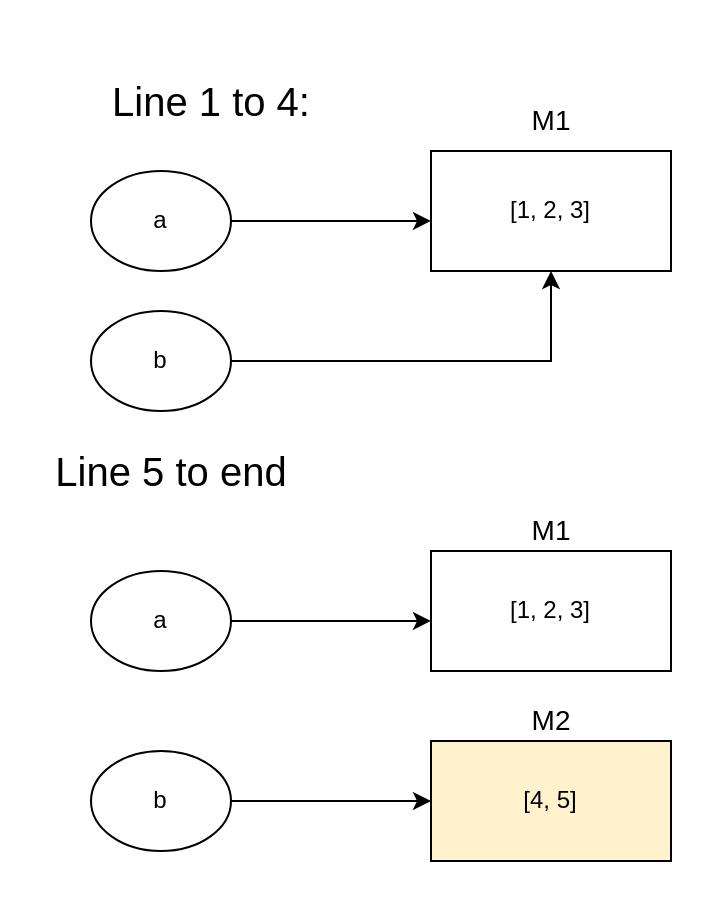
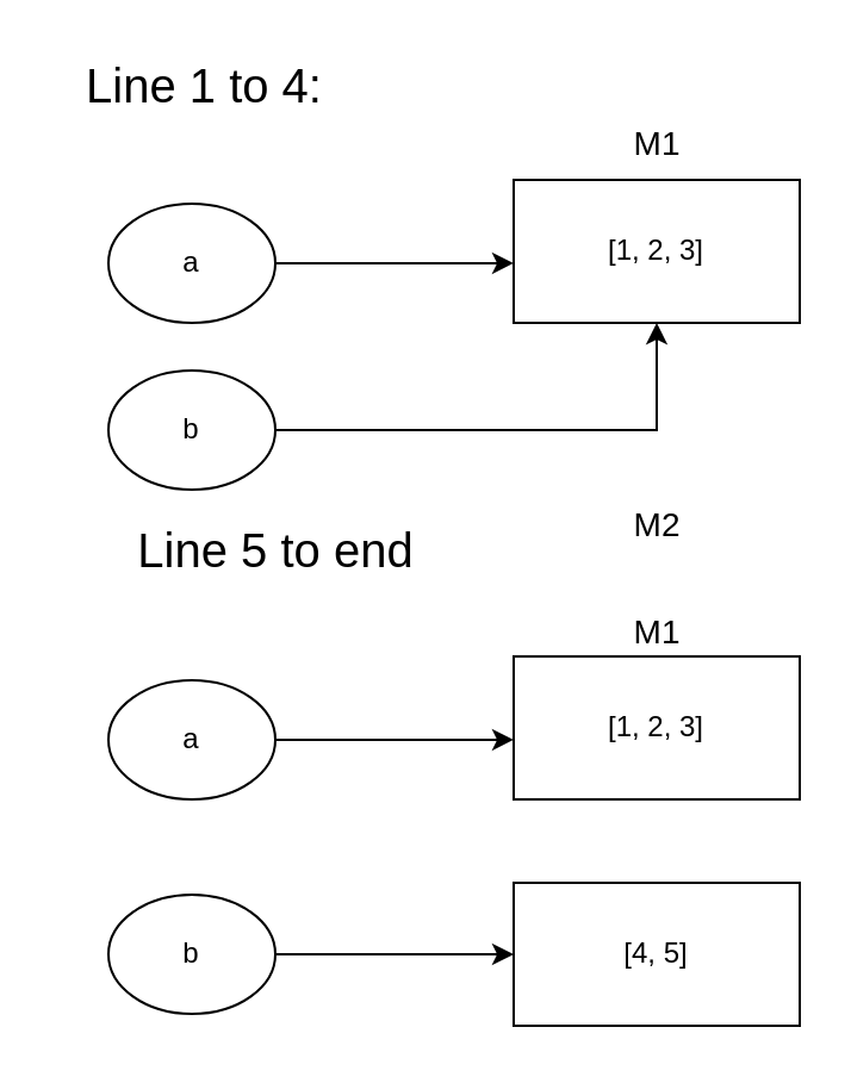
  <mxCell id="0" />
  <mxCell id="1" parent="0" />
- <mxCell id="2" value="Line 1 to 4:" style="text;html=1;align=center;verticalAlign=middle;resizable=0;points=[];autosize=1;fontSize=20;" vertex="1" parent="1"><mxGeometry x="50" y="35" width="110" height="30" as="geometry" /></mxCell>
+ <mxCell id="2" value="Line 1 to 4:" style="text;html=1;align=center;verticalAlign=middle;resizable=0;points=[];autosize=1;fontSize=20;" vertex="1" parent="1"><mxGeometry x="30" y="20" width="110" height="30" as="geometry" /></mxCell>
  <mxCell id="3" value="[1, 2, 3]" style="rounded=0;whiteSpace=wrap;html=1;" vertex="1" parent="1"><mxGeometry x="215" y="75" width="120" height="60" as="geometry" /></mxCell>
  <mxCell id="4" style="edgeStyle=orthogonalEdgeStyle;rounded=0;orthogonalLoop=1;jettySize=auto;html=1;entryX=0;entryY=0.583;entryDx=0;entryDy=0;entryPerimeter=0;" edge="1" parent="1" source="5" target="3"><mxGeometry relative="1" as="geometry" /></mxCell>
  <mxCell id="5" value="a" style="ellipse;whiteSpace=wrap;html=1;" vertex="1" parent="1"><mxGeometry x="45" y="85" width="70" height="50" as="geometry" /></mxCell>
  <mxCell id="6" style="edgeStyle=orthogonalEdgeStyle;rounded=0;orthogonalLoop=1;jettySize=auto;html=1;exitX=1;exitY=0.5;exitDx=0;exitDy=0;entryX=0.5;entryY=1;entryDx=0;entryDy=0;" edge="1" parent="1" source="7" target="3"><mxGeometry relative="1" as="geometry" /></mxCell>
  <mxCell id="7" value="b" style="ellipse;whiteSpace=wrap;html=1;" vertex="1" parent="1"><mxGeometry x="45" y="155" width="70" height="50" as="geometry" /></mxCell>
- <mxCell id="8" value="Line 5 to end" style="text;html=1;align=center;verticalAlign=middle;resizable=0;points=[];autosize=1;fontSize=20;" vertex="1" parent="1"><mxGeometry x="20" y="220" width="130" height="30" as="geometry" /></mxCell>
+ <mxCell id="8" value="Line 5 to end" style="text;html=1;align=center;verticalAlign=middle;resizable=0;points=[];autosize=1;fontSize=20;" vertex="1" parent="1"><mxGeometry x="50" y="215" width="130" height="30" as="geometry" /></mxCell>
  <mxCell id="9" value="[1, 2, 3]" style="rounded=0;whiteSpace=wrap;html=1;" vertex="1" parent="1"><mxGeometry x="215" y="275" width="120" height="60" as="geometry" /></mxCell>
  <mxCell id="10" style="edgeStyle=orthogonalEdgeStyle;rounded=0;orthogonalLoop=1;jettySize=auto;html=1;entryX=0;entryY=0.583;entryDx=0;entryDy=0;entryPerimeter=0;" edge="1" source="11" target="9" parent="1"><mxGeometry relative="1" as="geometry" /></mxCell>
  <mxCell id="11" value="a" style="ellipse;whiteSpace=wrap;html=1;" vertex="1" parent="1"><mxGeometry x="45" y="285" width="70" height="50" as="geometry" /></mxCell>
  <mxCell id="12" style="edgeStyle=orthogonalEdgeStyle;rounded=0;orthogonalLoop=1;jettySize=auto;html=1;exitX=1;exitY=0.5;exitDx=0;exitDy=0;entryX=0;entryY=0.5;entryDx=0;entryDy=0;" edge="1" source="13" target="14" parent="1"><mxGeometry relative="1" as="geometry" /></mxCell>
  <mxCell id="13" value="b" style="ellipse;whiteSpace=wrap;html=1;" vertex="1" parent="1"><mxGeometry x="45" y="375" width="70" height="50" as="geometry" /></mxCell>
- <mxCell id="14" value="[4, 5]" style="rounded=0;whiteSpace=wrap;html=1;fillColor=#fff2cc;" vertex="1" parent="1"><mxGeometry x="215" y="370" width="120" height="60" as="geometry" /></mxCell>
+ <mxCell id="14" value="[4, 5]" style="rounded=0;whiteSpace=wrap;html=1;" vertex="1" parent="1"><mxGeometry x="215" y="370" width="120" height="60" as="geometry" /></mxCell>
  <mxCell id="15" value="M1" style="text;html=1;align=center;verticalAlign=middle;resizable=0;points=[];autosize=1;fontSize=14;" vertex="1" parent="1"><mxGeometry x="260" y="50" width="30" height="20" as="geometry" /></mxCell>
  <mxCell id="16" value="M1" style="text;html=1;align=center;verticalAlign=middle;resizable=0;points=[];autosize=1;fontSize=14;" vertex="1" parent="1"><mxGeometry x="260" y="255" width="30" height="20" as="geometry" /></mxCell>
- <mxCell id="17" value="M2" style="text;html=1;align=center;verticalAlign=middle;resizable=0;points=[];autosize=1;fontSize=14;" vertex="1" parent="1"><mxGeometry x="260" y="350" width="30" height="20" as="geometry" /></mxCell>
+ <mxCell id="17" value="M2" style="text;html=1;align=center;verticalAlign=middle;resizable=0;points=[];autosize=1;fontSize=14;" vertex="1" parent="1"><mxGeometry x="260" y="210" width="30" height="20" as="geometry" /></mxCell>
